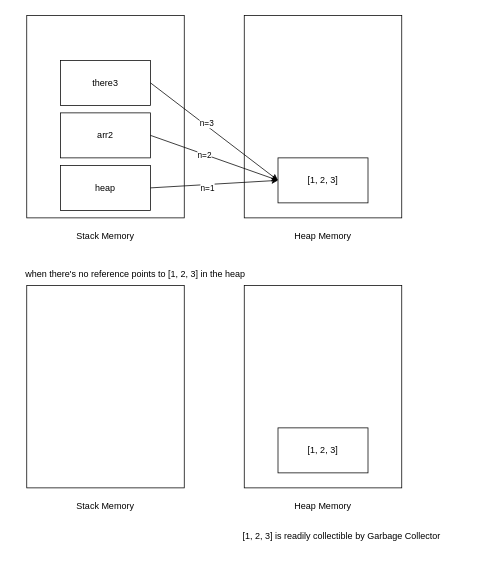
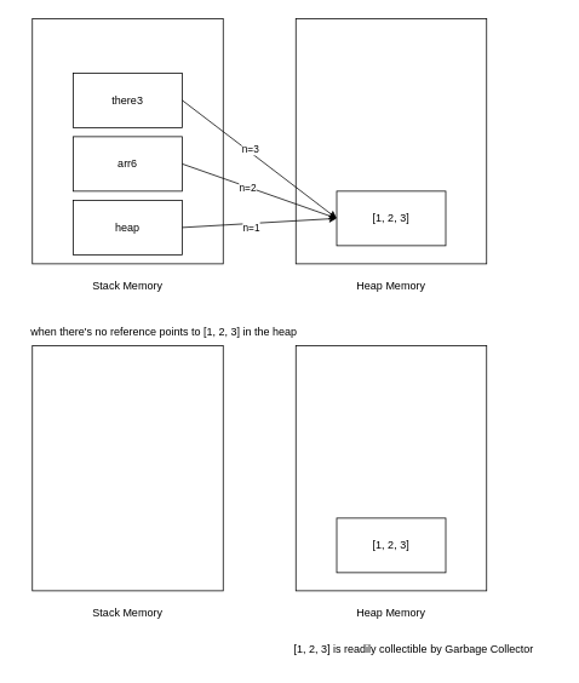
  <mxCell id="0" />
  <mxCell id="1" parent="0" />
  <mxCell id="2" value="" style="rounded=0;whiteSpace=wrap;html=1;" vertex="1" parent="1"><mxGeometry x="35" y="20" width="210" height="270" as="geometry" /></mxCell>
  <mxCell id="3" value="" style="rounded=0;whiteSpace=wrap;html=1;" vertex="1" parent="1"><mxGeometry x="325" y="20" width="210" height="270" as="geometry" /></mxCell>
  <mxCell id="4" value="Stack Memory" style="text;html=1;align=center;verticalAlign=middle;whiteSpace=wrap;rounded=0;" vertex="1" parent="1"><mxGeometry x="75" y="300" width="130" height="30" as="geometry" /></mxCell>
  <mxCell id="5" value="Heap Memory" style="text;html=1;align=center;verticalAlign=middle;whiteSpace=wrap;rounded=0;" vertex="1" parent="1"><mxGeometry x="365" y="300" width="130" height="30" as="geometry" /></mxCell>
  <mxCell id="6" value="heap" style="rounded=0;whiteSpace=wrap;html=1;" vertex="1" parent="1"><mxGeometry x="80" y="220" width="120" height="60" as="geometry" /></mxCell>
- <mxCell id="7" value="arr2" style="rounded=0;whiteSpace=wrap;html=1;" vertex="1" parent="1"><mxGeometry x="80" y="150" width="120" height="60" as="geometry" /></mxCell>
+ <mxCell id="7" value="arr6" style="rounded=0;whiteSpace=wrap;html=1;" vertex="1" parent="1"><mxGeometry x="80" y="150" width="120" height="60" as="geometry" /></mxCell>
  <mxCell id="8" value="there3" style="rounded=0;whiteSpace=wrap;html=1;" vertex="1" parent="1"><mxGeometry x="80" y="80" width="120" height="60" as="geometry" /></mxCell>
  <mxCell id="9" value="[1, 2, 3]" style="rounded=0;whiteSpace=wrap;html=1;" vertex="1" parent="1"><mxGeometry x="370" y="210" width="120" height="60" as="geometry" /></mxCell>
  <mxCell id="10" value="" style="endArrow=classic;html=1;entryX=0;entryY=0.5;entryDx=0;entryDy=0;" edge="1" parent="1" target="9"><mxGeometry width="50" height="50" relative="1" as="geometry"><mxPoint x="200" y="250" as="sourcePoint" /><mxPoint x="250" y="200" as="targetPoint" /></mxGeometry></mxCell>
  <mxCell id="11" value="n=1" style="edgeLabel;html=1;align=center;verticalAlign=middle;resizable=0;points=[];" vertex="1" connectable="0" parent="10"><mxGeometry x="-0.123" y="-4" relative="1" as="geometry"><mxPoint as="offset" /></mxGeometry></mxCell>
  <mxCell id="12" value="" style="endArrow=classic;html=1;entryX=0;entryY=0.5;entryDx=0;entryDy=0;" edge="1" parent="1" target="9"><mxGeometry width="50" height="50" relative="1" as="geometry"><mxPoint x="200" y="180" as="sourcePoint" /><mxPoint x="370" y="170" as="targetPoint" /></mxGeometry></mxCell>
  <mxCell id="13" value="n=2" style="edgeLabel;html=1;align=center;verticalAlign=middle;resizable=0;points=[];" vertex="1" connectable="0" parent="12"><mxGeometry x="-0.154" relative="1" as="geometry"><mxPoint as="offset" /></mxGeometry></mxCell>
  <mxCell id="14" value="" style="endArrow=classic;html=1;entryX=0;entryY=0.5;entryDx=0;entryDy=0;" edge="1" parent="1" target="9"><mxGeometry width="50" height="50" relative="1" as="geometry"><mxPoint x="200" y="110" as="sourcePoint" /><mxPoint x="370" y="170" as="targetPoint" /></mxGeometry></mxCell>
  <mxCell id="15" value="n=3" style="edgeLabel;html=1;align=center;verticalAlign=middle;resizable=0;points=[];" vertex="1" connectable="0" parent="14"><mxGeometry x="-0.14" y="3" relative="1" as="geometry"><mxPoint as="offset" /></mxGeometry></mxCell>
  <mxCell id="16" value="" style="rounded=0;whiteSpace=wrap;html=1;" vertex="1" parent="1"><mxGeometry x="35" y="380" width="210" height="270" as="geometry" /></mxCell>
  <mxCell id="17" value="" style="rounded=0;whiteSpace=wrap;html=1;" vertex="1" parent="1"><mxGeometry x="325" y="380" width="210" height="270" as="geometry" /></mxCell>
  <mxCell id="18" value="Stack Memory" style="text;html=1;align=center;verticalAlign=middle;whiteSpace=wrap;rounded=0;" vertex="1" parent="1"><mxGeometry x="75" y="660" width="130" height="30" as="geometry" /></mxCell>
  <mxCell id="19" value="Heap Memory" style="text;html=1;align=center;verticalAlign=middle;whiteSpace=wrap;rounded=0;" vertex="1" parent="1"><mxGeometry x="365" y="660" width="130" height="30" as="geometry" /></mxCell>
  <mxCell id="20" value="[1, 2, 3]" style="rounded=0;whiteSpace=wrap;html=1;" vertex="1" parent="1"><mxGeometry x="370" y="570" width="120" height="60" as="geometry" /></mxCell>
  <mxCell id="21" value="when there's no reference points to [1, 2, 3] in the heap" style="text;html=1;align=center;verticalAlign=middle;whiteSpace=wrap;rounded=0;" vertex="1" parent="1"><mxGeometry x="20" y="350" width="320" height="30" as="geometry" /></mxCell>
  <mxCell id="22" value="[1, 2, 3] is readily collectible by Garbage Collector" style="text;html=1;align=center;verticalAlign=middle;whiteSpace=wrap;rounded=0;" vertex="1" parent="1"><mxGeometry x="295" y="700" width="320" height="30" as="geometry" /></mxCell>
